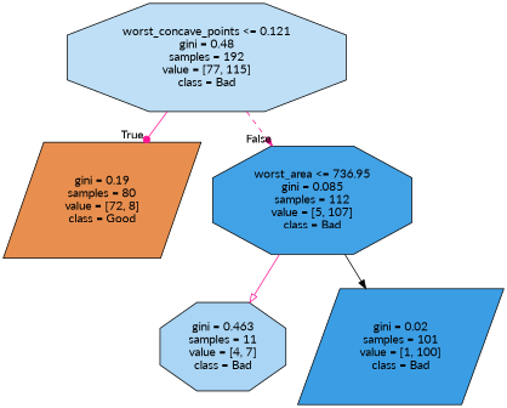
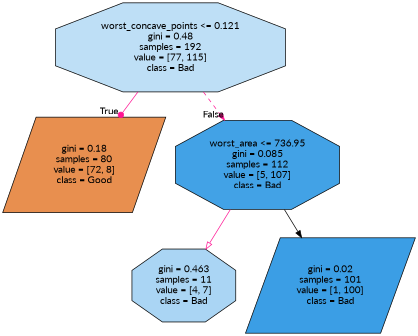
  digraph {
    fontname=Lato
    node [color=black shape=octagon style=filled fontname=Lato]
    edge [color=deeppink style=solid arrowhead=normal fontname=Lato]
    n1 [fillcolor="#bedff6" label="worst_concave_points <= 0.121\ngini = 0.48\nsamples = 192\nvalue = [77, 115]\nclass = Bad"]
-   n2 [fillcolor="#e88f4f" label="gini = 0.19\nsamples = 80\nvalue = [72, 8]\nclass = Good" shape=parallelogram]
+   n2 [fillcolor="#e88f4f" label="gini = 0.18\nsamples = 80\nvalue = [72, 8]\nclass = Good" shape=parallelogram]
    n3 [fillcolor="#42a2e6" label="worst_area <= 736.95\ngini = 0.085\nsamples = 112\nvalue = [5, 107]\nclass = Bad"]
    n4 [fillcolor="#aad5f4" label="gini = 0.463\nsamples = 11\nvalue = [4, 7]\nclass = Bad"]
    n5 [fillcolor="#3b9ee5" label="gini = 0.02\nsamples = 101\nvalue = [1, 100]\nclass = Bad" shape=parallelogram]
    n1 -> n2 [headlabel=True labelangle=45 labeldistance=2.5 arrowhead=dot]
    n1 -> n3 [headlabel=False labelangle=-45 labeldistance=2.5 style=dashed]
    n3 -> n4 [arrowhead=onormal]
    n3 -> n5 [color=black]
  }
